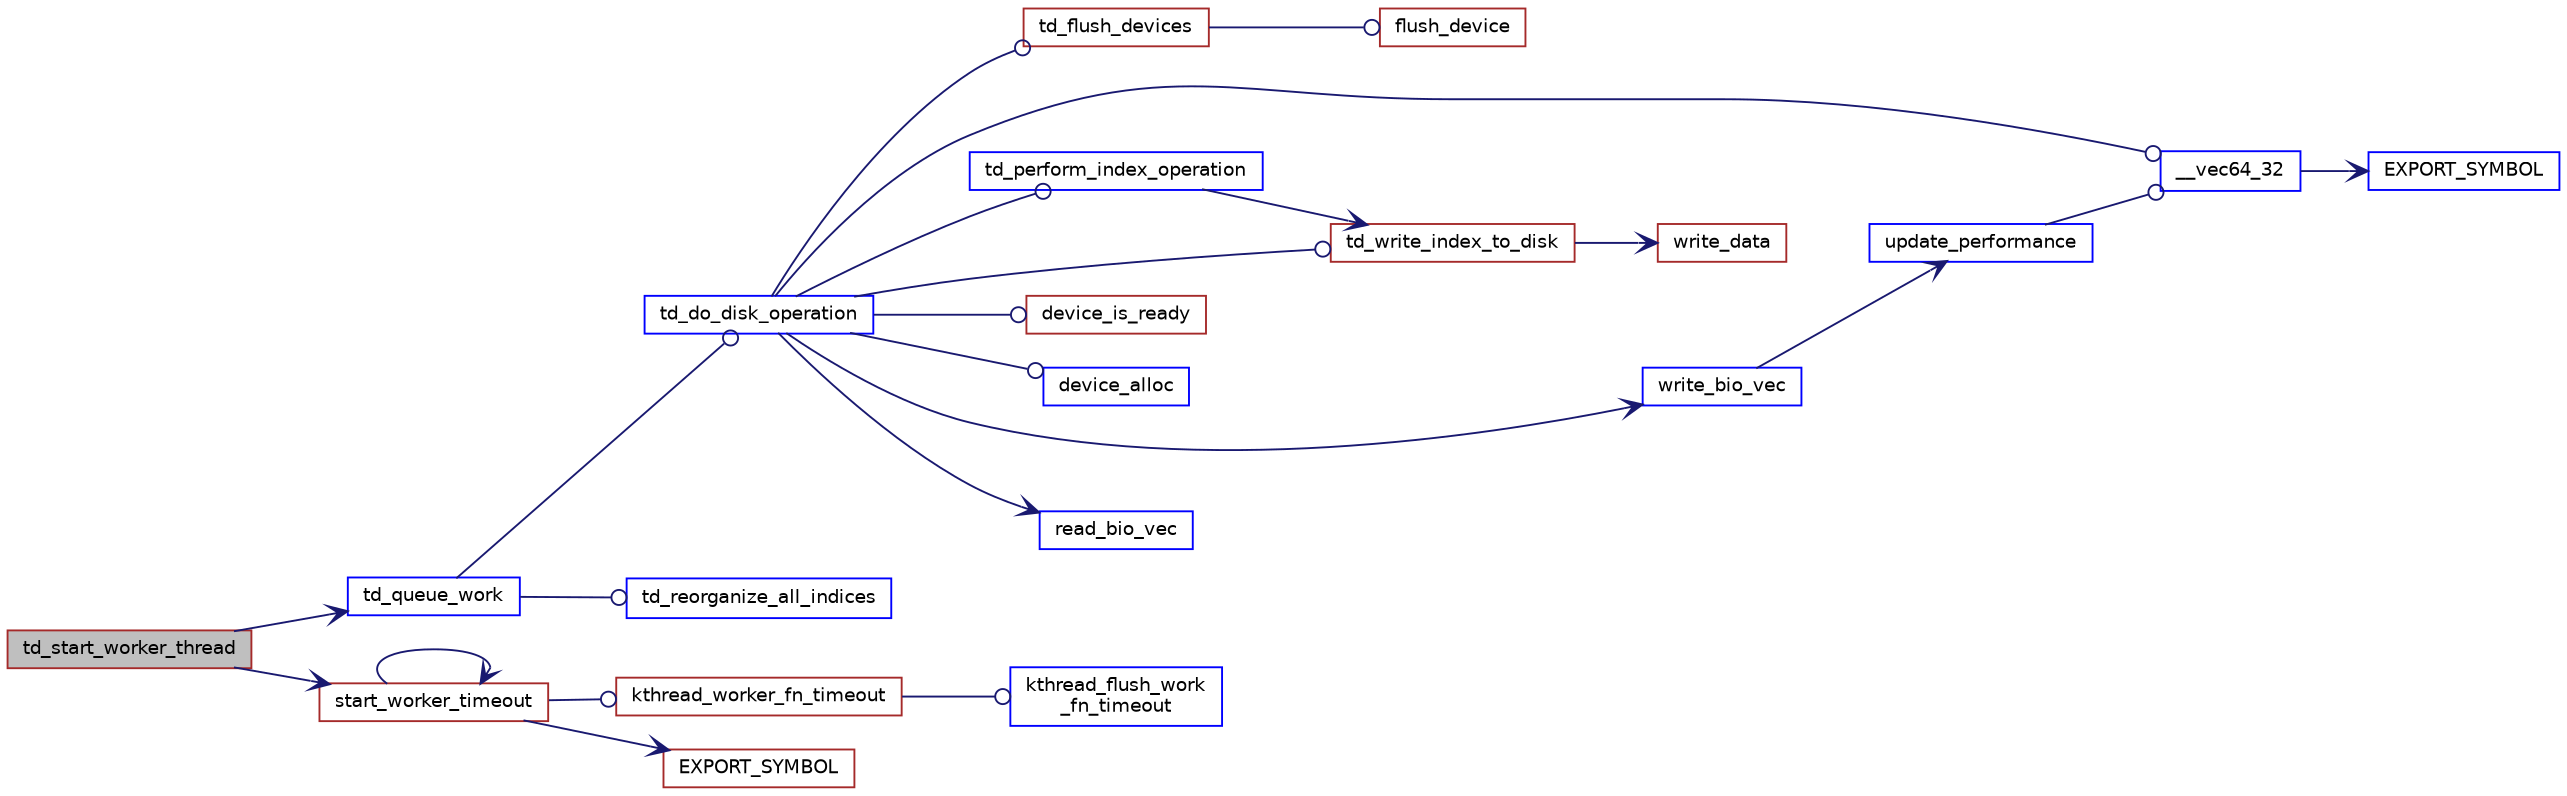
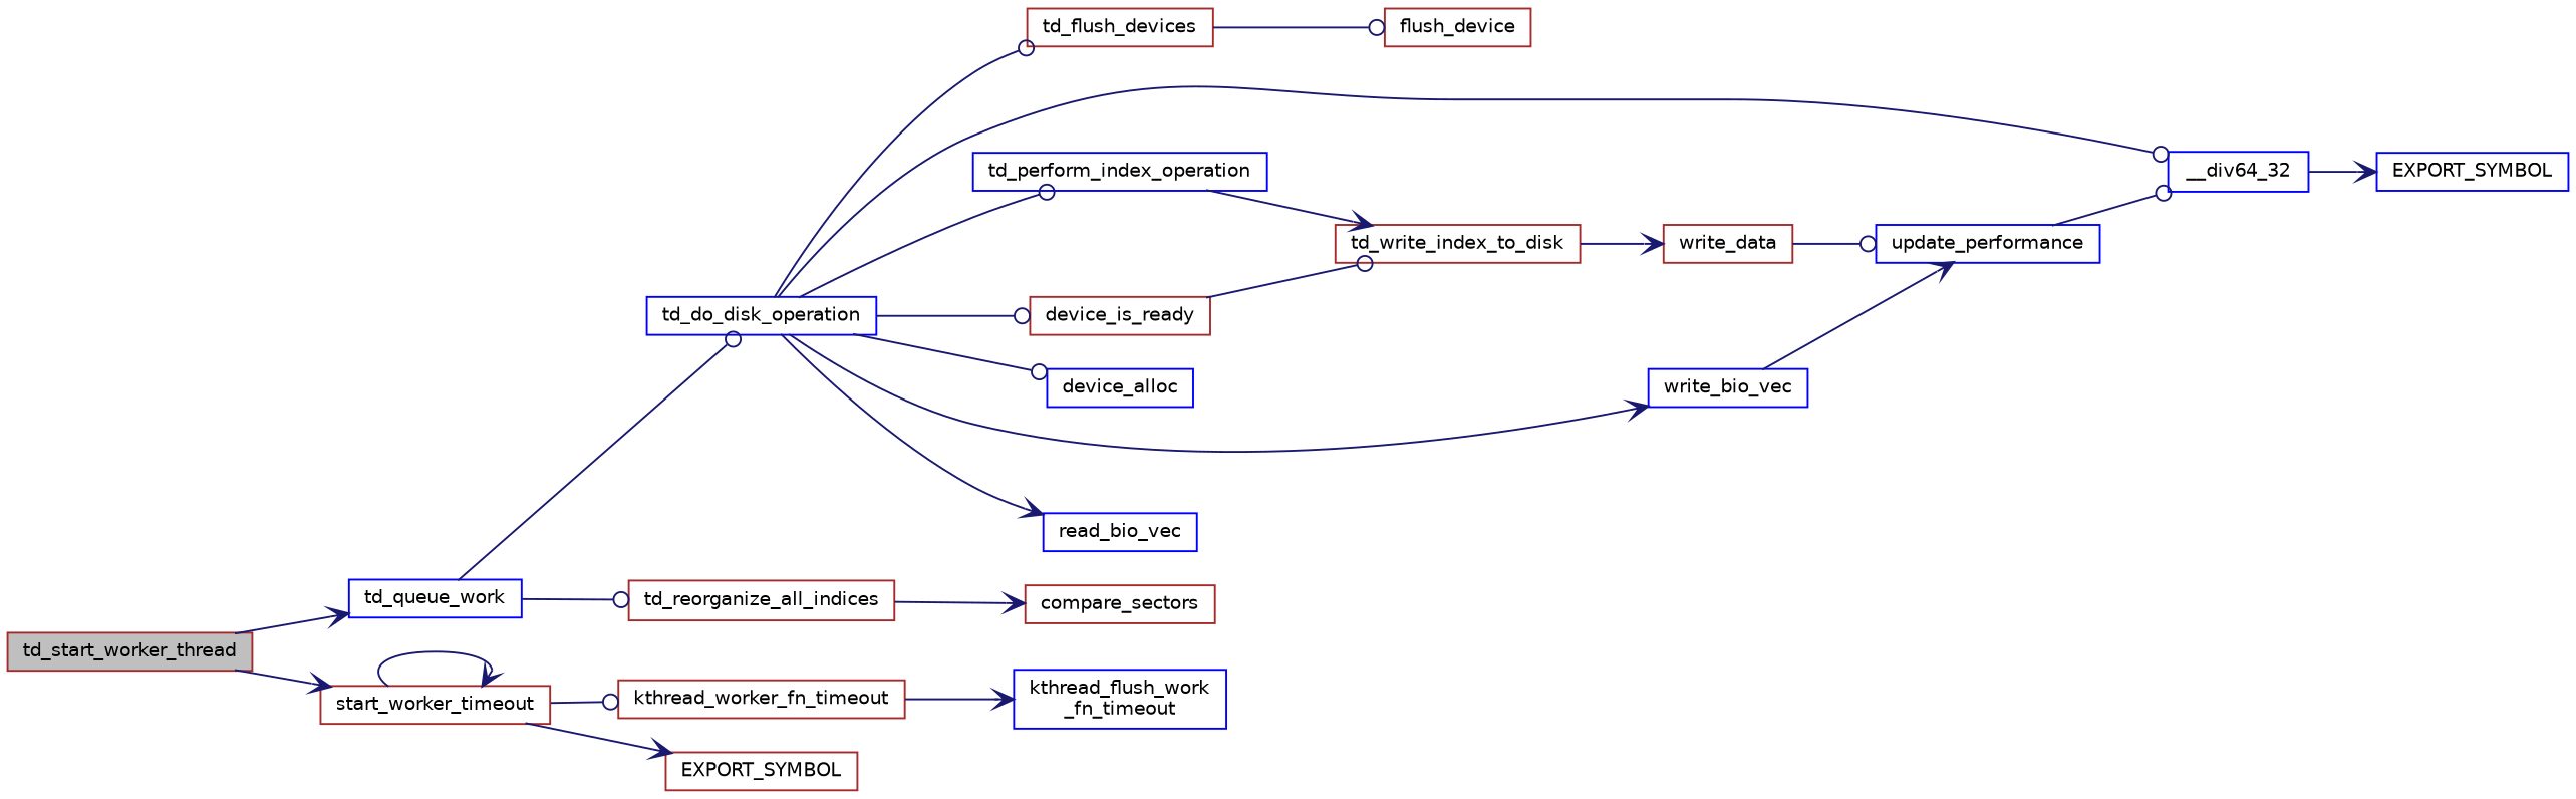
  digraph {
    rankdir=LR
    node [color=blue fillcolor=white fontname=Helvetica fontsize=10 shape=record style=filled]
    edge [arrowhead=odot color=midnightblue fontname=Helvetica fontsize=10 labelfontname=Helvetica labelfontsize=10 style=solid]
    n1 [color=brown fillcolor=grey75 fontcolor=black height=0.2 label=td_start_worker_thread width=0.4]
    n2 [height=0.2 label=td_queue_work width=0.4]
    n3 [color=brown height=0.2 label=start_worker_timeout width=0.4]
    n4 [height=0.2 label=td_do_disk_operation width=0.4]
-   n5 [height=0.2 label=td_reorganize_all_indices width=0.4]
+   n5 [color=brown height=0.2 label=td_reorganize_all_indices width=0.4]
    n6 [color=brown height=0.2 label=kthread_worker_fn_timeout width=0.4]
    n7 [color=brown height=0.2 label=EXPORT_SYMBOL width=0.4]
    n8 [color=brown height=0.2 label=td_flush_devices width=0.4]
-   n9 [height=0.2 label=__vec64_32 width=0.4]
+   n9 [height=0.2 label=__div64_32 width=0.4]
    n10 [height=0.2 label=td_perform_index_operation width=0.4]
    n11 [color=brown height=0.2 label=td_write_index_to_disk width=0.4]
    n12 [color=brown height=0.2 label=device_is_ready width=0.4]
    n13 [height=0.2 label=device_alloc width=0.4]
    n14 [height=0.2 label=write_bio_vec width=0.4]
    n15 [height=0.2 label=read_bio_vec width=0.4]
+   n16 [color=brown height=0.2 label=compare_sectors width=0.4]
    n17 [color=brown height=0.2 label=flush_device width=0.4]
    n18 [height=0.2 label=EXPORT_SYMBOL width=0.4]
    n19 [color=brown height=0.2 label=write_data width=0.4]
    n20 [height=0.2 label=update_performance width=0.4]
    n21 [height=0.2 label="kthread_flush_work\l_fn_timeout" width=0.4]
    n1 -> n2 [arrowhead=vee]
    n1 -> n3 [arrowhead=vee]
    n2 -> n4
    n2 -> n5
    n3 -> n3 [arrowhead=vee]
    n3 -> n6
    n3 -> n7 [arrowhead=vee]
    n4 -> n8
    n4 -> n9
    n4 -> n10
-   n4 -> n11
+   n12 -> n11
    n4 -> n12
    n4 -> n13
    n4 -> n14 [arrowhead=vee]
    n4 -> n15 [arrowhead=vee]
-   n6 -> n21
+   n5 -> n16 [arrowhead=vee]
+   n6 -> n21 [arrowhead=vee]
    n8 -> n17
    n9 -> n18 [arrowhead=vee]
    n10 -> n11 [arrowhead=vee]
    n11 -> n19 [arrowhead=vee]
    n14 -> n20 [arrowhead=vee]
+   n19 -> n20
    n20 -> n9
  }
